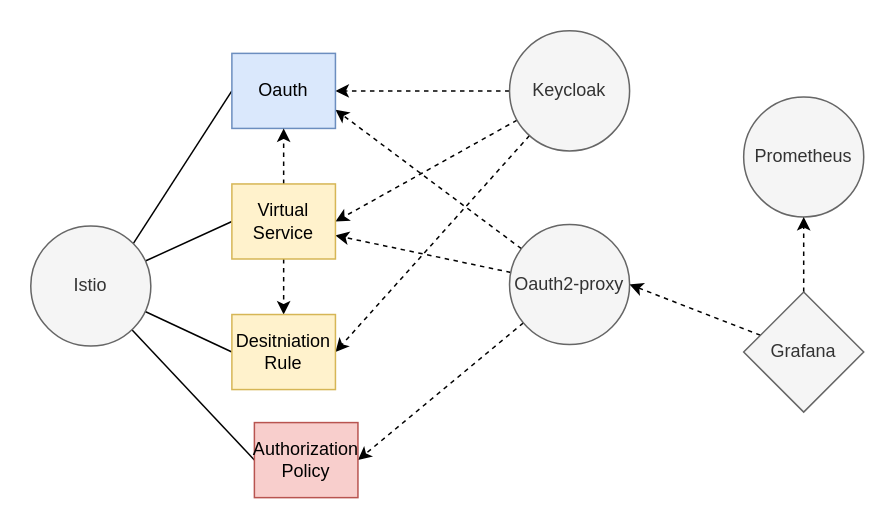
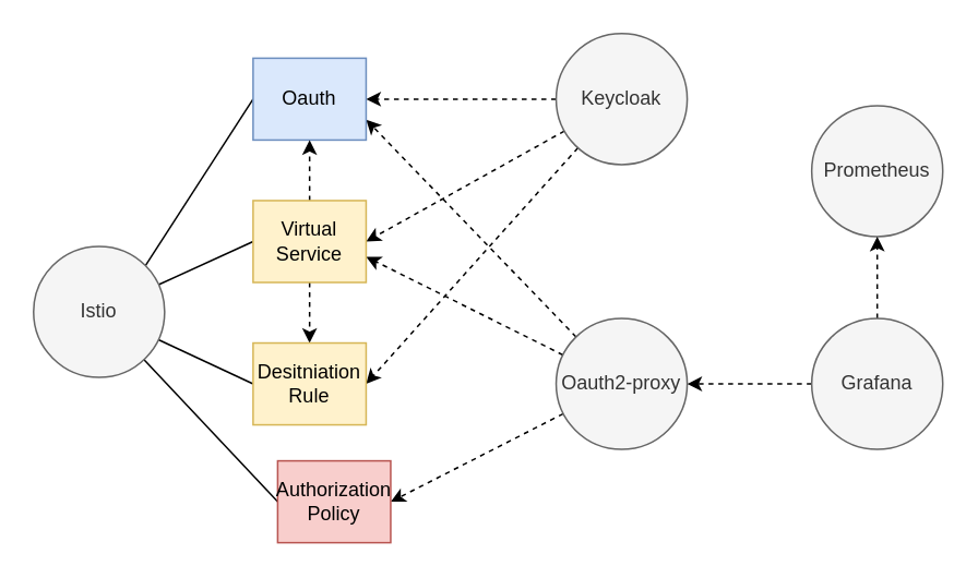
  <mxCell id="0" />
  <mxCell id="1" parent="0" />
  <mxCell id="2" style="rounded=0;orthogonalLoop=1;jettySize=auto;html=1;entryX=0;entryY=0.5;entryDx=0;entryDy=0;exitX=1;exitY=0;exitDx=0;exitDy=0;endArrow=none;endFill=0;" edge="1" parent="1" source="6" target="15"><mxGeometry relative="1" as="geometry" /></mxCell>
  <mxCell id="3" style="edgeStyle=none;rounded=0;orthogonalLoop=1;jettySize=auto;html=1;entryX=0;entryY=0.5;entryDx=0;entryDy=0;endArrow=none;endFill=0;" edge="1" parent="1" source="6" target="18"><mxGeometry relative="1" as="geometry" /></mxCell>
  <mxCell id="4" style="edgeStyle=none;rounded=0;orthogonalLoop=1;jettySize=auto;html=1;entryX=0;entryY=0.5;entryDx=0;entryDy=0;endArrow=none;endFill=0;" edge="1" parent="1" source="6" target="19"><mxGeometry relative="1" as="geometry" /></mxCell>
  <mxCell id="5" style="edgeStyle=none;rounded=0;orthogonalLoop=1;jettySize=auto;html=1;entryX=0;entryY=0.5;entryDx=0;entryDy=0;endArrow=none;endFill=0;" edge="1" parent="1" source="6" target="24"><mxGeometry relative="1" as="geometry" /></mxCell>
  <mxCell id="6" value="Istio" style="ellipse;whiteSpace=wrap;html=1;aspect=fixed;fillColor=#f5f5f5;strokeColor=#666666;fontColor=#333333;" vertex="1" parent="1"><mxGeometry x="20" y="150" width="80" height="80" as="geometry" /></mxCell>
  <mxCell id="7" style="edgeStyle=none;rounded=0;orthogonalLoop=1;jettySize=auto;html=1;entryX=1;entryY=0.686;entryDx=0;entryDy=0;entryPerimeter=0;dashed=1;endArrow=classic;endFill=1;" edge="1" parent="1" source="10" target="18"><mxGeometry relative="1" as="geometry" /></mxCell>
  <mxCell id="8" style="edgeStyle=none;rounded=0;orthogonalLoop=1;jettySize=auto;html=1;entryX=1;entryY=0.75;entryDx=0;entryDy=0;dashed=1;endArrow=classic;endFill=1;" edge="1" parent="1" source="10" target="15"><mxGeometry relative="1" as="geometry" /></mxCell>
  <mxCell id="9" style="edgeStyle=none;rounded=0;orthogonalLoop=1;jettySize=auto;html=1;entryX=1;entryY=0.5;entryDx=0;entryDy=0;endArrow=classic;endFill=1;dashed=1;" edge="1" parent="1" source="10" target="24"><mxGeometry relative="1" as="geometry" /></mxCell>
- <mxCell id="10" value="Oauth2-proxy" style="ellipse;whiteSpace=wrap;html=1;aspect=fixed;fillColor=#f5f5f5;strokeColor=#666666;fontColor=#333333;" vertex="1" parent="1"><mxGeometry x="339" y="149" width="80" height="80" as="geometry" /></mxCell>
+ <mxCell id="10" value="Oauth2-proxy" style="ellipse;whiteSpace=wrap;html=1;aspect=fixed;fillColor=#f5f5f5;strokeColor=#666666;fontColor=#333333;" vertex="1" parent="1"><mxGeometry x="339" y="194" width="80" height="80" as="geometry" /></mxCell>
  <mxCell id="11" style="edgeStyle=none;rounded=0;orthogonalLoop=1;jettySize=auto;html=1;dashed=1;endArrow=classic;endFill=1;" edge="1" parent="1" source="14" target="15"><mxGeometry relative="1" as="geometry" /></mxCell>
  <mxCell id="12" style="edgeStyle=none;rounded=0;orthogonalLoop=1;jettySize=auto;html=1;entryX=1;entryY=0.5;entryDx=0;entryDy=0;dashed=1;endArrow=classic;endFill=1;" edge="1" parent="1" source="14" target="18"><mxGeometry relative="1" as="geometry" /></mxCell>
  <mxCell id="13" style="edgeStyle=none;rounded=0;orthogonalLoop=1;jettySize=auto;html=1;entryX=1;entryY=0.5;entryDx=0;entryDy=0;dashed=1;endArrow=classic;endFill=1;" edge="1" parent="1" source="14" target="19"><mxGeometry relative="1" as="geometry" /></mxCell>
  <mxCell id="14" value="Keycloak" style="ellipse;whiteSpace=wrap;html=1;aspect=fixed;fillColor=#f5f5f5;strokeColor=#666666;fontColor=#333333;" vertex="1" parent="1"><mxGeometry x="339" y="20" width="80" height="80" as="geometry" /></mxCell>
  <mxCell id="15" value="Oauth" style="rounded=0;whiteSpace=wrap;html=1;fillColor=#dae8fc;strokeColor=#6c8ebf;" vertex="1" parent="1"><mxGeometry x="154" y="35" width="69" height="50" as="geometry" /></mxCell>
  <mxCell id="16" style="edgeStyle=none;rounded=0;orthogonalLoop=1;jettySize=auto;html=1;endArrow=classic;endFill=1;dashed=1;" edge="1" parent="1" source="18" target="15"><mxGeometry relative="1" as="geometry" /></mxCell>
  <mxCell id="17" style="edgeStyle=none;rounded=0;orthogonalLoop=1;jettySize=auto;html=1;endArrow=classic;endFill=1;dashed=1;" edge="1" parent="1" source="18" target="19"><mxGeometry relative="1" as="geometry" /></mxCell>
  <mxCell id="18" value="Virtual&lt;br&gt;Service" style="rounded=0;whiteSpace=wrap;html=1;fillColor=#fff2cc;strokeColor=#d6b656;" vertex="1" parent="1"><mxGeometry x="154" y="122" width="69" height="50" as="geometry" /></mxCell>
  <mxCell id="19" value="Desitniation&lt;br&gt;Rule" style="rounded=0;whiteSpace=wrap;html=1;fillColor=#fff2cc;strokeColor=#d6b656;" vertex="1" parent="1"><mxGeometry x="154" y="209" width="69" height="50" as="geometry" /></mxCell>
  <mxCell id="20" value="Prometheus" style="ellipse;whiteSpace=wrap;html=1;aspect=fixed;fillColor=#f5f5f5;strokeColor=#666666;fontColor=#333333;" vertex="1" parent="1"><mxGeometry x="495" y="64" width="80" height="80" as="geometry" /></mxCell>
  <mxCell id="21" style="edgeStyle=none;rounded=0;orthogonalLoop=1;jettySize=auto;html=1;entryX=0.5;entryY=1;entryDx=0;entryDy=0;endArrow=classic;endFill=1;dashed=1;" edge="1" parent="1" source="23" target="20"><mxGeometry relative="1" as="geometry" /></mxCell>
  <mxCell id="22" style="edgeStyle=none;rounded=0;orthogonalLoop=1;jettySize=auto;html=1;entryX=1;entryY=0.5;entryDx=0;entryDy=0;endArrow=classic;endFill=1;dashed=1;" edge="1" parent="1" source="23" target="10"><mxGeometry relative="1" as="geometry" /></mxCell>
- <mxCell id="23" value="Grafana" style="rhombus;whiteSpace=wrap;html=1;aspect=fixed;fillColor=#f5f5f5;strokeColor=#666666;fontColor=#333333;" vertex="1" parent="1"><mxGeometry x="495" y="194" width="80" height="80" as="geometry" /></mxCell>
+ <mxCell id="23" value="Grafana" style="ellipse;whiteSpace=wrap;html=1;aspect=fixed;fillColor=#f5f5f5;strokeColor=#666666;fontColor=#333333;" vertex="1" parent="1"><mxGeometry x="495" y="194" width="80" height="80" as="geometry" /></mxCell>
  <mxCell id="24" value="Authorization&lt;br&gt;Policy" style="rounded=0;whiteSpace=wrap;html=1;fillColor=#f8cecc;strokeColor=#b85450;" vertex="1" parent="1"><mxGeometry x="169" y="281" width="69" height="50" as="geometry" /></mxCell>
